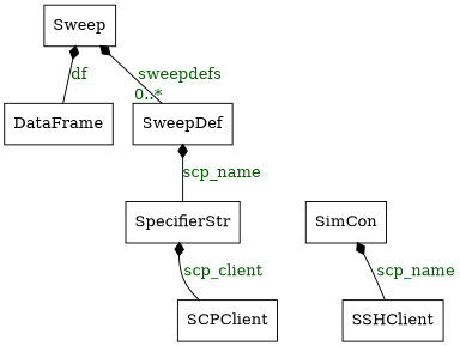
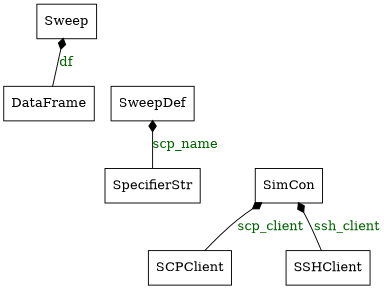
  digraph {
    rankdir=BT
    node [color=black fontcolor=black shape=record style=solid]
    edge [arrowhead=diamond arrowtail=none fontcolor=darkgreen style=solid]
    n1 [label=DataFrame]
    n2 [label=Sweep]
    n3 [label=SimCon]
    n4 [label=SCPClient]
    n5 [label=SSHClient]
    n6 [label=SpecifierStr]
    n7 [label=SweepDef]
    n1 -> n2 [label=df]
-   n4 -> n6 [label=scp_client]
-   n5 -> n3 [label=scp_name]
+   n4 -> n3 [label=scp_client]
+   n5 -> n3 [label=ssh_client]
    n6 -> n7 [label=scp_name]
-   n7 -> n2 [label=sweepdefs taillabel="0..*"]
  }
